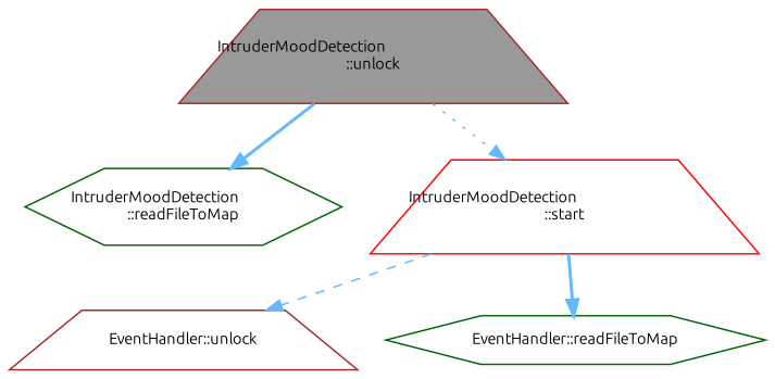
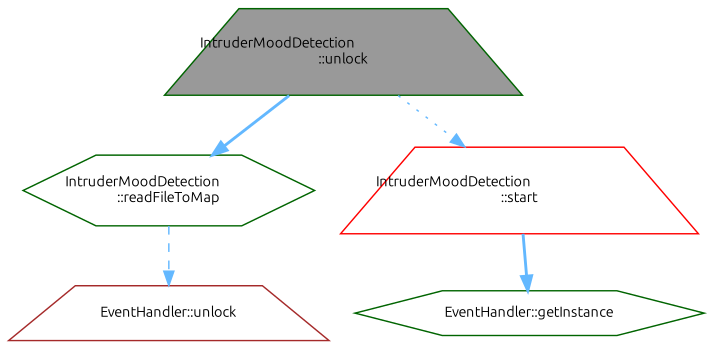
  digraph {
    fontname=Ubuntu
    rankdir=TB
    node [color=brown fillcolor=white fontname=Ubuntu fontsize=10 shape=trapezium style=filled]
    edge [color=steelblue1 fontname=Ubuntu fontsize=10 labelfontname=Helvetica labelfontsize=10 style=bold]
-   n1 [fillcolor=grey60 fontcolor=black height=0.2 label="IntruderMoodDetection\l::unlock" width=0.4]
+   n1 [color=darkgreen fillcolor=grey60 fontcolor=black height=0.2 label="IntruderMoodDetection\l::unlock" width=0.4]
    n2 [color=red height=0.2 label="IntruderMoodDetection\l::start" width=0.4]
    n3 [color=darkgreen height=0.2 label="IntruderMoodDetection\l::readFileToMap" shape=hexagon width=0.4]
    n4 [height=0.2 label="EventHandler::unlock" width=0.4]
-   n5 [color=darkgreen height=0.2 label="EventHandler::readFileToMap" shape=hexagon width=0.4]
+   n5 [color=darkgreen height=0.2 label="EventHandler::getInstance" shape=hexagon width=0.4]
    n1 -> n2 [style=dotted]
    n1 -> n3
-   n2 -> n4 [style=dashed]
+   n3 -> n4 [style=dashed]
    n2 -> n5
  }
